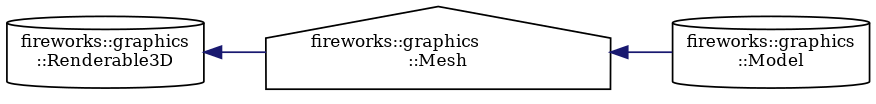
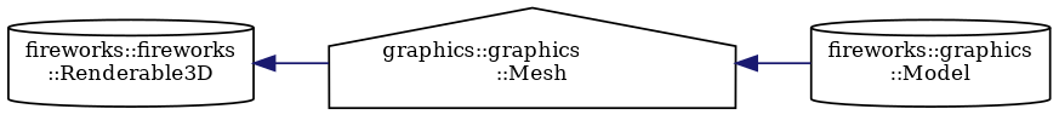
  digraph {
    fontname="DejaVu Serif"
    rankdir=LR
    node [color=black fillcolor=white fontname="DejaVu Serif" fontsize=10 shape=cylinder style=filled]
    edge [color=midnightblue dir=back fontname="DejaVu Serif" fontsize=10 labelfontname=Helvetica labelfontsize=10 style=solid]
-   n1 [height=0.2 label="fireworks::graphics\l::Renderable3D" width=0.4]
-   n2 [height=0.2 label="fireworks::graphics\l::Mesh" shape=house width=0.4]
+   n1 [height=0.2 label="fireworks::fireworks\l::Renderable3D" width=0.4]
+   n2 [height=0.2 label="graphics::graphics\l::Mesh" shape=house width=0.4]
    n3 [height=0.2 label="fireworks::graphics\l::Model" width=0.4]
    n1 -> n2
    n2 -> n3
  }
